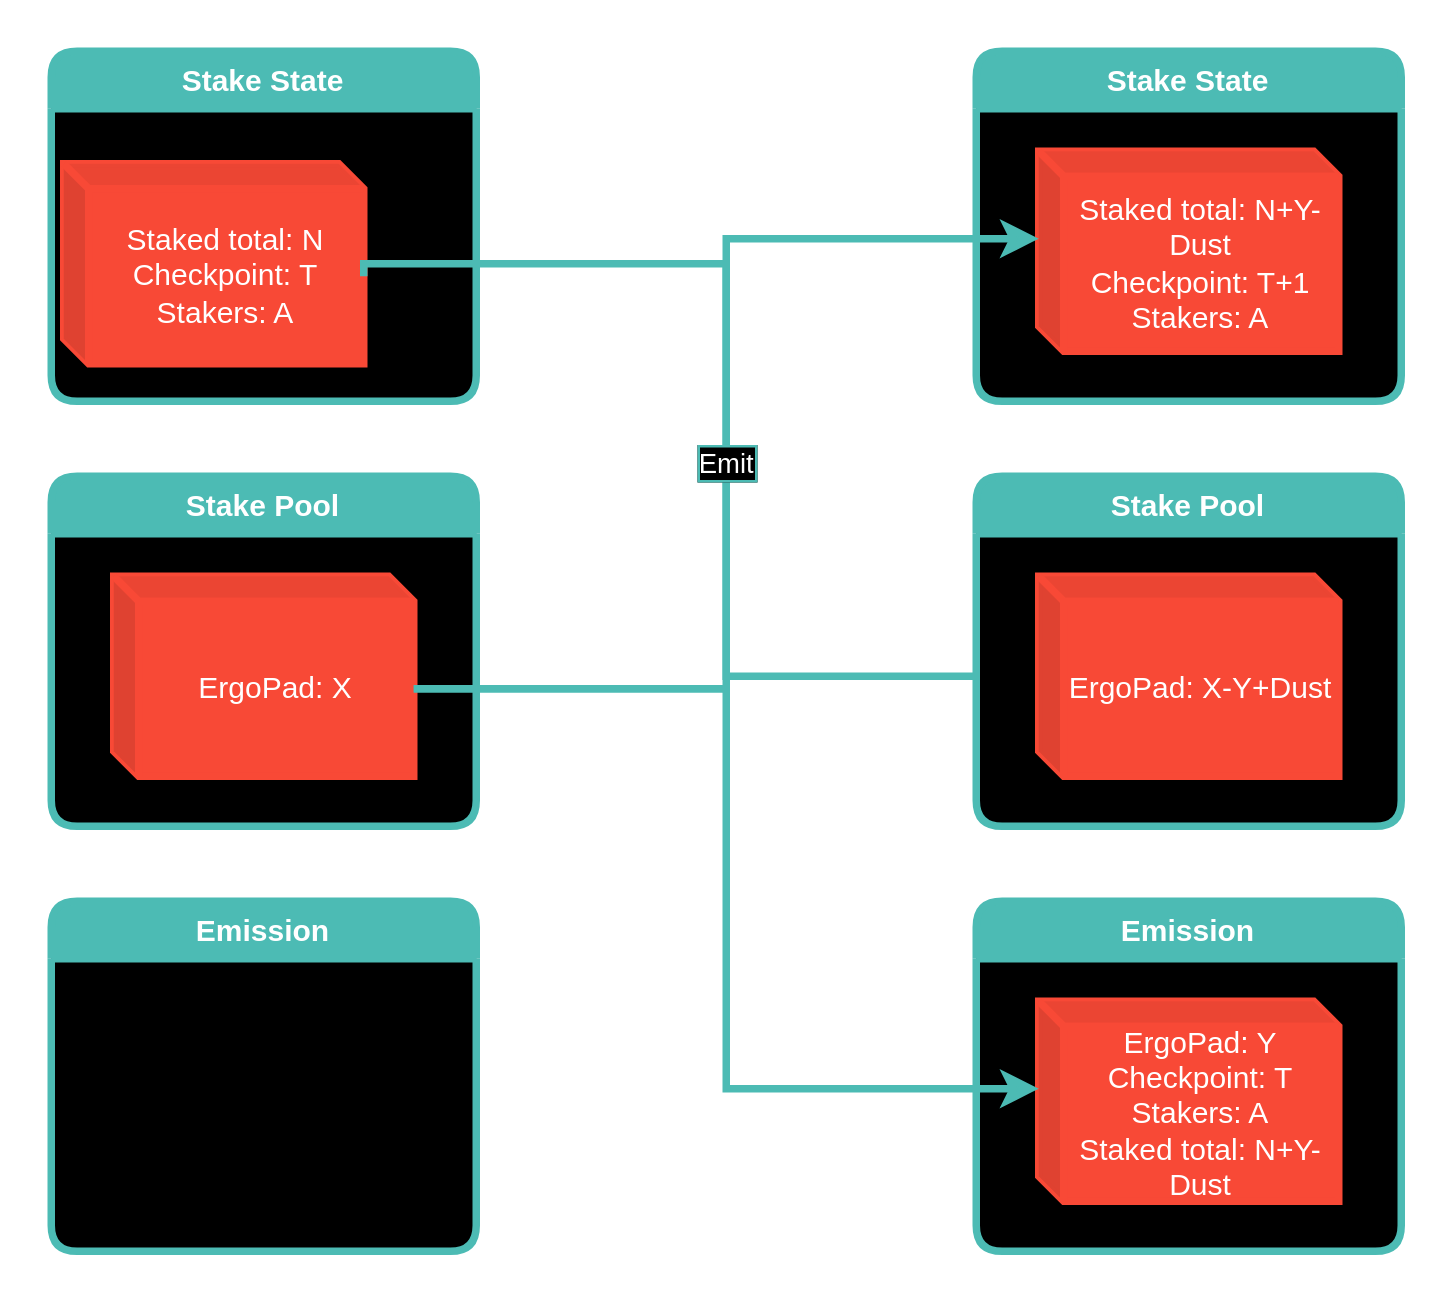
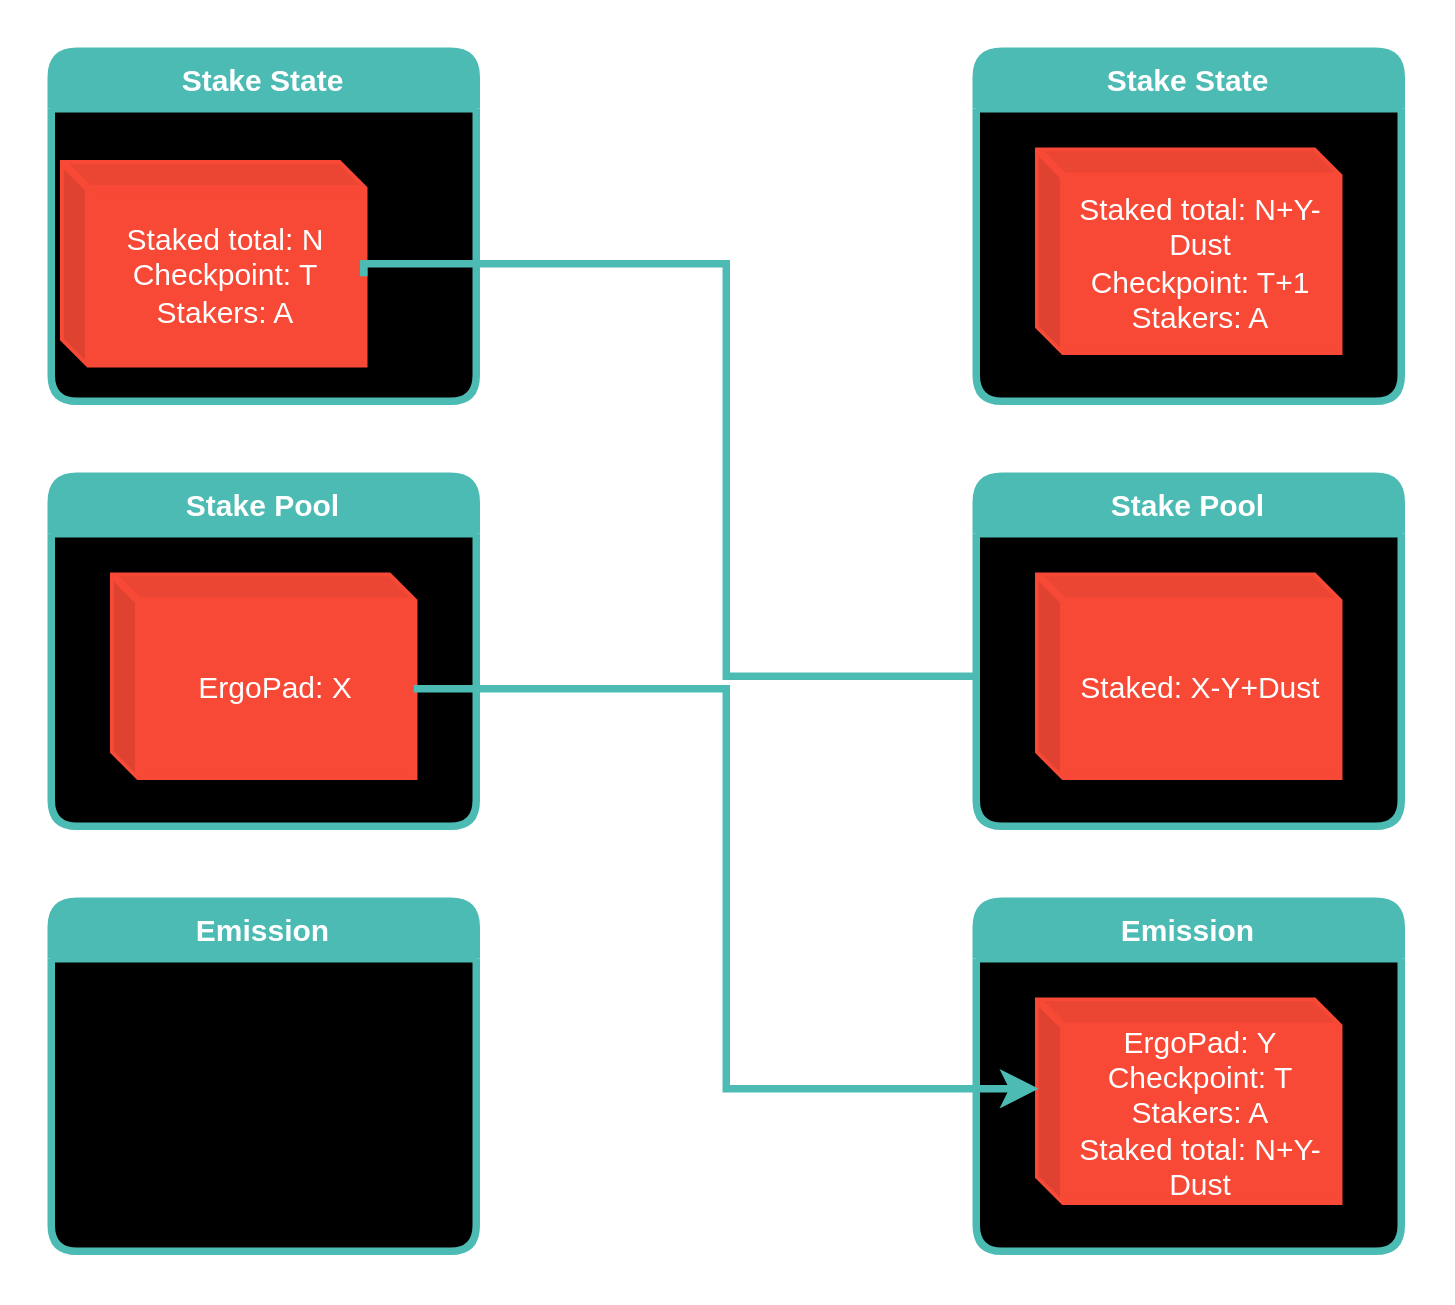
  <mxCell id="0" />
  <mxCell id="1" parent="0" />
  <mxCell id="2" value="Stake Pool" style="swimlane;container=1;collapsible=0;fillColor=#4CBBB4;swimlaneLine=1;rounded=1;swimlaneFillColor=#000000;fontColor=#FFFFFF;labelBorderColor=none;strokeColor=#4CBBB4;strokeWidth=3;" parent="1" vertex="1"><mxGeometry x="20" y="190" width="170" height="140" as="geometry" /></mxCell>
  <mxCell id="3" value="ErgoPad: X" style="shape=cube;whiteSpace=wrap;html=1;boundedLbl=1;backgroundOutline=1;darkOpacity=0.05;darkOpacity2=0.1;rounded=1;labelBorderColor=none;fontColor=#FFFFFF;strokeColor=#F84936;strokeWidth=3;fillColor=#F84936;size=10;" parent="2" vertex="1"><mxGeometry x="25" y="40" width="120" height="80" as="geometry" /></mxCell>
  <mxCell id="4" value="Stake State" style="swimlane;container=1;collapsible=0;fillColor=#4CBBB4;swimlaneLine=1;rounded=1;swimlaneFillColor=#000000;fontColor=#FFFFFF;labelBorderColor=none;strokeColor=#4CBBB4;strokeWidth=3;" parent="1" vertex="1"><mxGeometry x="20" y="20" width="170" height="140" as="geometry" /></mxCell>
  <mxCell id="5" value="Staked total: N&lt;br&gt;Checkpoint: T&lt;br&gt;Stakers: A" style="shape=cube;whiteSpace=wrap;html=1;boundedLbl=1;backgroundOutline=1;darkOpacity=0.05;darkOpacity2=0.1;rounded=1;labelBorderColor=none;fontColor=#FFFFFF;strokeColor=#F84936;strokeWidth=3;fillColor=#F84936;size=10;" parent="4" vertex="1"><mxGeometry x="5" y="45" width="120" height="80" as="geometry" /></mxCell>
  <mxCell id="6" value="Emission" style="swimlane;container=1;collapsible=0;fillColor=#4CBBB4;swimlaneLine=1;rounded=1;swimlaneFillColor=#000000;fontColor=#FFFFFF;labelBorderColor=none;strokeColor=#4CBBB4;strokeWidth=3;" parent="1" vertex="1"><mxGeometry x="390" y="360" width="170" height="140" as="geometry" /></mxCell>
  <mxCell id="7" value="ErgoPad: Y&lt;br&gt;Checkpoint: T&lt;br&gt;Stakers: A&lt;br&gt;Staked total: N+Y-Dust" style="shape=cube;whiteSpace=wrap;html=1;boundedLbl=1;backgroundOutline=1;darkOpacity=0.05;darkOpacity2=0.1;rounded=1;labelBorderColor=none;fontColor=#FFFFFF;strokeColor=#F84936;strokeWidth=3;fillColor=#F84936;size=10;" parent="6" vertex="1"><mxGeometry x="25" y="40" width="120" height="80" as="geometry" /></mxCell>
  <mxCell id="8" value="Stake State" style="swimlane;container=1;collapsible=0;fillColor=#4CBBB4;swimlaneLine=1;rounded=1;swimlaneFillColor=#000000;fontColor=#FFFFFF;labelBorderColor=none;strokeColor=#4CBBB4;strokeWidth=3;" parent="1" vertex="1"><mxGeometry x="390" y="20" width="170" height="140" as="geometry" /></mxCell>
  <mxCell id="9" value="Staked total: N+Y-Dust&lt;br&gt;Checkpoint: T+1&lt;br&gt;Stakers: A" style="shape=cube;whiteSpace=wrap;html=1;boundedLbl=1;backgroundOutline=1;darkOpacity=0.05;darkOpacity2=0.1;rounded=1;labelBorderColor=none;fontColor=#FFFFFF;strokeColor=#F84936;strokeWidth=3;fillColor=#F84936;size=10;" parent="8" vertex="1"><mxGeometry x="25" y="40" width="120" height="80" as="geometry" /></mxCell>
  <mxCell id="10" value="Emission" style="swimlane;container=1;collapsible=0;fillColor=#4CBBB4;swimlaneLine=1;rounded=1;swimlaneFillColor=#000000;fontColor=#FFFFFF;labelBorderColor=none;strokeColor=#4CBBB4;strokeWidth=3;" parent="1" vertex="1"><mxGeometry x="20" y="360" width="170" height="140" as="geometry" /></mxCell>
  <mxCell id="11" value="" style="edgeStyle=orthogonalEdgeStyle;rounded=0;orthogonalLoop=1;jettySize=auto;html=1;labelBackgroundColor=#000000;strokeColor=#4CBBB4;fontColor=#FFFFFF;labelBorderColor=#4CBBB4;strokeWidth=3;exitX=0;exitY=0;exitDx=120;exitDy=45;exitPerimeter=0;" parent="1" source="5" edge="1"><mxGeometry relative="1" as="geometry"><Array as="points"><mxPoint x="290" y="105" /><mxPoint x="290" y="270" /><mxPoint x="415" y="270" /></Array><mxPoint x="175" y="285" as="sourcePoint" /><mxPoint x="415" y="270" as="targetPoint" /></mxGeometry></mxCell>
- <mxCell id="12" value="Emit" style="edgeStyle=orthogonalEdgeStyle;rounded=0;orthogonalLoop=1;jettySize=auto;html=1;labelBackgroundColor=#000000;strokeColor=#4CBBB4;fontColor=#FFFFFF;labelBorderColor=#4CBBB4;strokeWidth=3;exitX=0;exitY=0;exitDx=120;exitDy=45;exitPerimeter=0;entryX=0;entryY=0;entryDx=0;entryDy=35;entryPerimeter=0;" parent="1" source="3" target="9" edge="1"><mxGeometry relative="1" as="geometry"><Array as="points"><mxPoint x="290" y="275" /><mxPoint x="290" y="95" /></Array><mxPoint x="535" y="120" as="sourcePoint" /><mxPoint x="415" y="275" as="targetPoint" /></mxGeometry></mxCell>
  <mxCell id="13" value="Stake Pool" style="swimlane;container=1;collapsible=0;fillColor=#4CBBB4;swimlaneLine=1;rounded=1;swimlaneFillColor=#000000;fontColor=#FFFFFF;labelBorderColor=none;strokeColor=#4CBBB4;strokeWidth=3;" parent="1" vertex="1"><mxGeometry x="390" y="190" width="170" height="140" as="geometry" /></mxCell>
- <mxCell id="14" value="ErgoPad: X-Y+Dust" style="shape=cube;whiteSpace=wrap;html=1;boundedLbl=1;backgroundOutline=1;darkOpacity=0.05;darkOpacity2=0.1;rounded=1;labelBorderColor=none;fontColor=#FFFFFF;strokeColor=#F84936;strokeWidth=3;fillColor=#F84936;size=10;" parent="13" vertex="1"><mxGeometry x="25" y="40" width="120" height="80" as="geometry" /></mxCell>
+ <mxCell id="14" value="Staked: X-Y+Dust" style="shape=cube;whiteSpace=wrap;html=1;boundedLbl=1;backgroundOutline=1;darkOpacity=0.05;darkOpacity2=0.1;rounded=1;labelBorderColor=none;fontColor=#FFFFFF;strokeColor=#F84936;strokeWidth=3;fillColor=#F84936;size=10;" parent="13" vertex="1"><mxGeometry x="25" y="40" width="120" height="80" as="geometry" /></mxCell>
  <mxCell id="15" value="" style="edgeStyle=orthogonalEdgeStyle;rounded=0;orthogonalLoop=1;jettySize=auto;html=1;labelBackgroundColor=#000000;strokeColor=#4CBBB4;fontColor=#FFFFFF;labelBorderColor=#4CBBB4;strokeWidth=3;exitX=0;exitY=0;exitDx=120;exitDy=45;exitPerimeter=0;" parent="1" source="3" edge="1"><mxGeometry relative="1" as="geometry"><Array as="points"><mxPoint x="290" y="275" /><mxPoint x="290" y="435" /></Array><mxPoint x="175" y="285" as="sourcePoint" /><mxPoint x="415" y="435" as="targetPoint" /></mxGeometry></mxCell>
